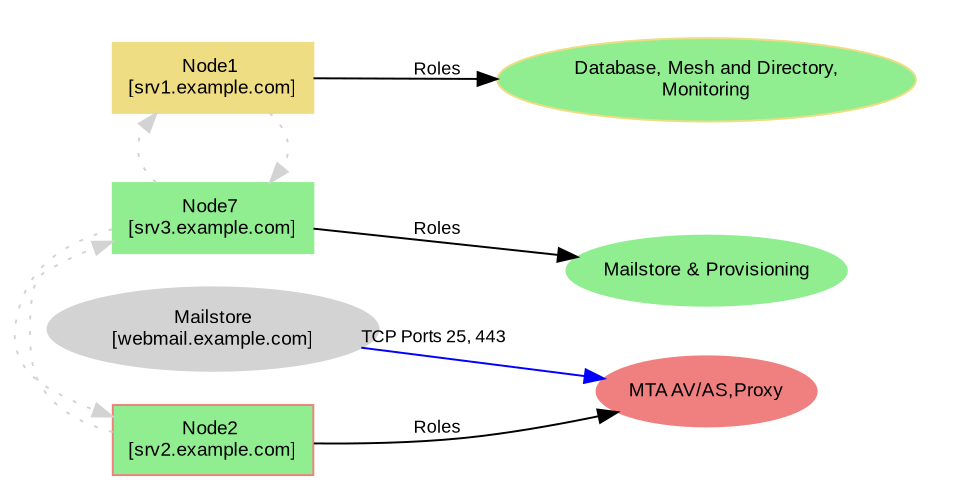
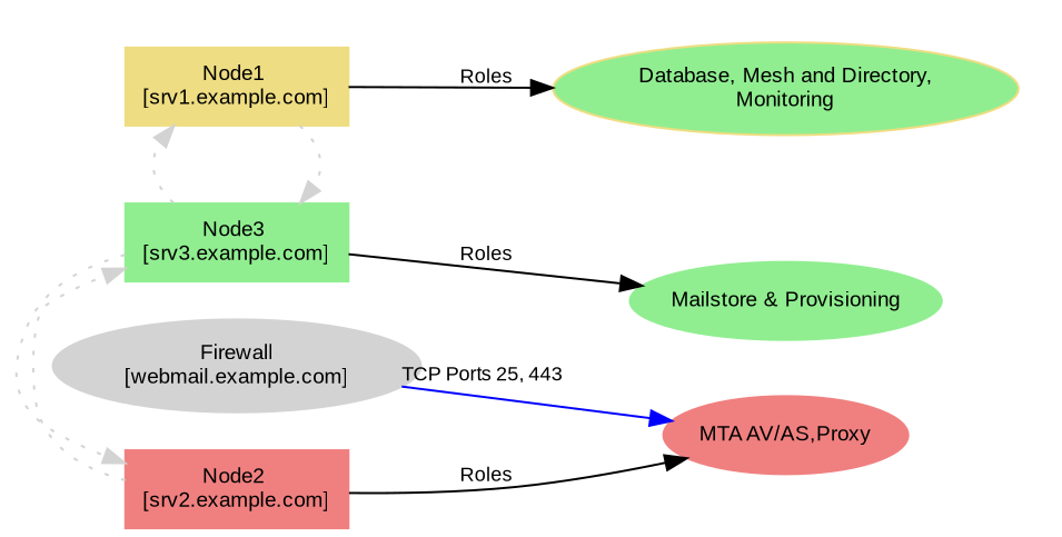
  digraph {
    rankdir=LR
    node [color=lightgoldenrod fontname=Arial fontsize=10 shape=ellipse style=filled]
    edge [color=lightgrey]
-   n1 [color=lightgrey label="Mailstore\n[webmail.example.com]"]
+   n1 [color=lightgrey label="Firewall\n[webmail.example.com]"]
    n2 [label="Node1 \n[srv1.example.com]" shape=box]
-   n3 [color=lightcoral label="Node2 \n[srv2.example.com]" shape=box fillcolor=lightgreen]
-   n4 [color=lightgreen label="Node7 \n[srv3.example.com]" shape=box]
+   n3 [color=lightcoral label="Node2 \n[srv2.example.com]" shape=box]
+   n4 [color=lightgreen label="Node3 \n[srv3.example.com]" shape=box]
    n5 [fillcolor=lightgreen label="Database, Mesh and Directory,\nMonitoring"]
    n6 [color=lightcoral label="MTA AV/AS,Proxy"]
    n7 [color=lightgreen label="Mailstore & Provisioning"]
    subgraph sub_1 {
      rank=min
      n1
    }
    subgraph sub_2 {
      rank=same
      n2
      n3
      n4
    }
    subgraph cluster_3 {
      color=none
      n5
    }
    subgraph cluster_4 {
      color=none
      n6
    }
    subgraph cluster_5 {
      color=none
      n7
    }
    n1 -> n6 [color=blue fontname=Arial fontsize=9 labelangle=-15 labeldistance=1 taillabel="TCP Ports 25, 443"]
    n2 -> n4 [style=dotted]
    n2 -> n5 [color=black fontname=Arial fontsize=9 label=Roles]
    n2 -> n5 [style=invis color=""]
    n3 -> n4 [style=dotted]
    n3 -> n6 [color=black fontname=Arial fontsize=9 label=Roles]
    n3 -> n6 [style=invis color=""]
    n4 -> n2 [style=dotted]
    n4 -> n3 [style=dotted]
    n4 -> n7 [color=black fontname=Arial fontsize=9 label=Roles]
    n4 -> n7 [style=invis color=""]
  }
